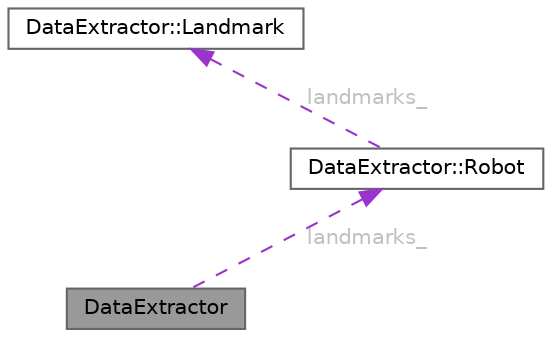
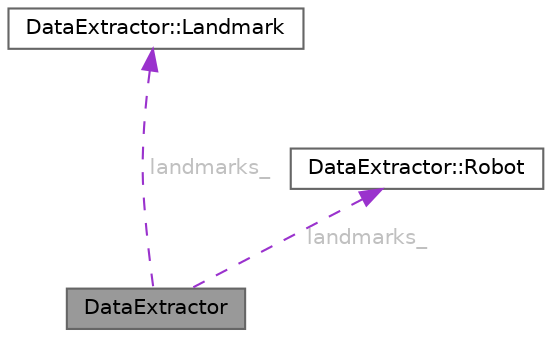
  digraph {
    node [color=gray40 fillcolor=white fontname=Helvetica fontsize=10 shape=box style=filled]
    edge [color=darkorchid3 dir=back fontcolor=grey fontname=Helvetica fontsize=10 labelfontname=Helvetica labelfontsize=10 style=dashed]
    n1 [fillcolor=grey60 fontcolor=black height=0.2 label=DataExtractor width=0.4]
    n2 [height=0.2 label="DataExtractor::Landmark" width=0.4]
    n3 [height=0.2 label="DataExtractor::Robot" width=0.4]
-   n2 -> n3 [label=" landmarks_"]
+   n2 -> n1 [label=" landmarks_"]
    n3 -> n1 [label=" landmarks_"]
  }
